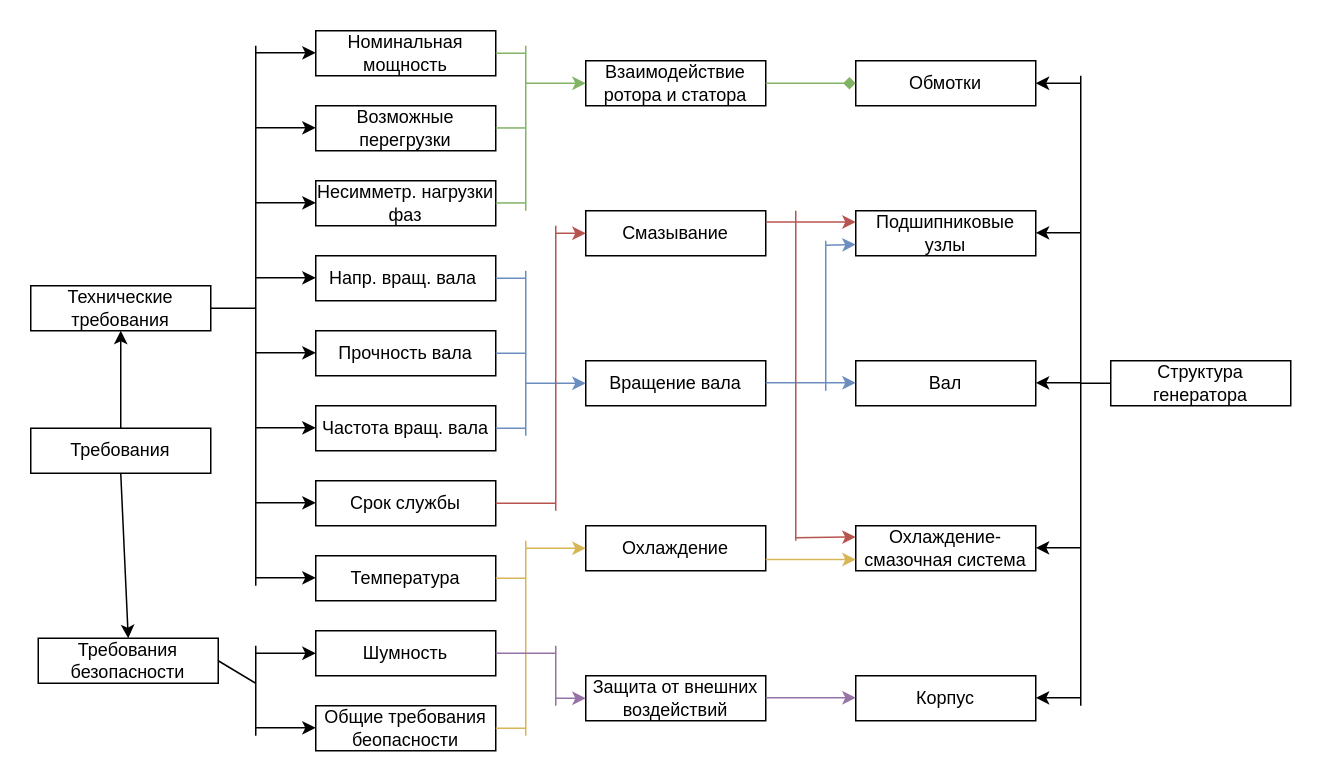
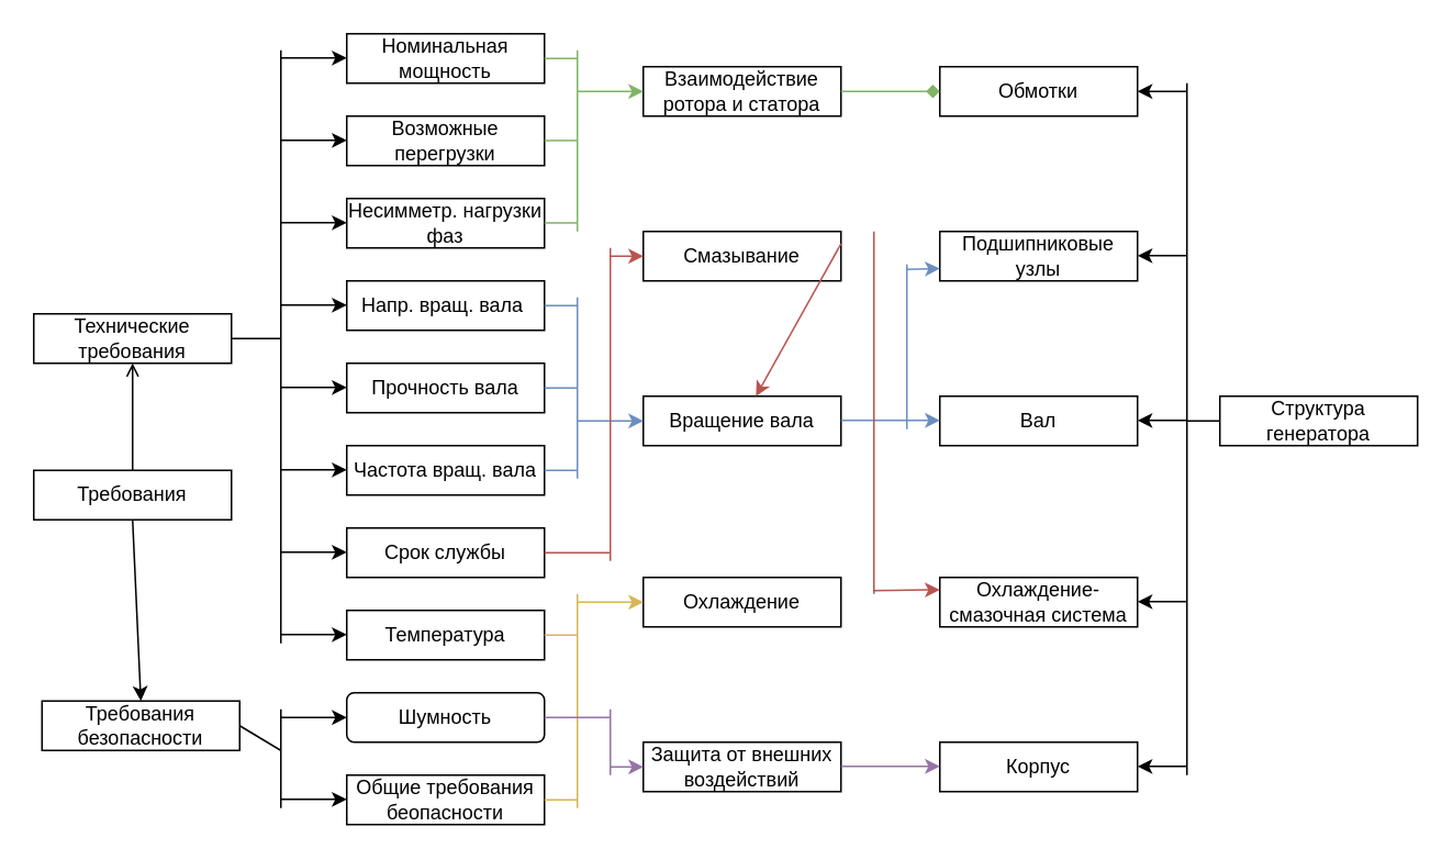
  <mxCell id="0" />
  <mxCell id="1" parent="0" />
  <mxCell id="2" value="Номинальная мощность" style="rounded=0;whiteSpace=wrap;html=1;" vertex="1" parent="1"><mxGeometry x="210" y="20" width="120" height="30" as="geometry" /></mxCell>
  <mxCell id="3" value="Возможные перегрузки" style="rounded=0;whiteSpace=wrap;html=1;" vertex="1" parent="1"><mxGeometry x="210" y="70" width="120" height="30" as="geometry" /></mxCell>
  <mxCell id="4" value="Несимметр. нагрузки фаз" style="rounded=0;whiteSpace=wrap;html=1;" vertex="1" parent="1"><mxGeometry x="210" y="120" width="120" height="30" as="geometry" /></mxCell>
  <mxCell id="5" value="Напр. вращ. вала&amp;nbsp;" style="rounded=0;whiteSpace=wrap;html=1;" vertex="1" parent="1"><mxGeometry x="210" y="170" width="120" height="30" as="geometry" /></mxCell>
  <mxCell id="6" value="Прочность вала" style="rounded=0;whiteSpace=wrap;html=1;" vertex="1" parent="1"><mxGeometry x="210" y="220" width="120" height="30" as="geometry" /></mxCell>
  <mxCell id="7" value="Частота вращ. вала" style="rounded=0;whiteSpace=wrap;html=1;" vertex="1" parent="1"><mxGeometry x="210" y="270" width="120" height="30" as="geometry" /></mxCell>
  <mxCell id="8" value="Срок службы" style="rounded=0;whiteSpace=wrap;html=1;" vertex="1" parent="1"><mxGeometry x="210" y="320" width="120" height="30" as="geometry" /></mxCell>
  <mxCell id="9" value="Температура" style="rounded=0;whiteSpace=wrap;html=1;" vertex="1" parent="1"><mxGeometry x="210" y="370" width="120" height="30" as="geometry" /></mxCell>
- <mxCell id="10" value="Шумность" style="rounded=0;whiteSpace=wrap;html=1;" vertex="1" parent="1"><mxGeometry x="210" y="420" width="120" height="30" as="geometry" /></mxCell>
+ <mxCell id="10" value="Шумность" style="whiteSpace=wrap;html=1;rounded=1;" vertex="1" parent="1"><mxGeometry x="210" y="420" width="120" height="30" as="geometry" /></mxCell>
  <mxCell id="11" value="Общие требования беопасности" style="rounded=0;whiteSpace=wrap;html=1;" vertex="1" parent="1"><mxGeometry x="210" y="470" width="120" height="30" as="geometry" /></mxCell>
  <mxCell id="12" value="Технические требования" style="rounded=0;whiteSpace=wrap;html=1;" vertex="1" parent="1"><mxGeometry x="20" y="190" width="120" height="30" as="geometry" /></mxCell>
  <mxCell id="13" value="Требования безопасности" style="rounded=0;whiteSpace=wrap;html=1;" vertex="1" parent="1"><mxGeometry x="25" y="425" width="120" height="30" as="geometry" /></mxCell>
  <mxCell id="14" value="Требования" style="rounded=0;whiteSpace=wrap;html=1;" vertex="1" parent="1"><mxGeometry x="20" y="285" width="120" height="30" as="geometry" /></mxCell>
- <mxCell id="15" value="" style="endArrow=classic;html=1;exitX=0.5;exitY=0;exitDx=0;exitDy=0;entryX=0.5;entryY=1;entryDx=0;entryDy=0;" edge="1" parent="1" source="14" target="12"><mxGeometry width="50" height="50" relative="1" as="geometry"><mxPoint x="240" y="330" as="sourcePoint" /><mxPoint x="290" y="280" as="targetPoint" /><Array as="points"><mxPoint x="80" y="240" /></Array></mxGeometry></mxCell>
+ <mxCell id="15" value="" style="endArrow=open;html=1;exitX=0.5;exitY=0;exitDx=0;exitDy=0;entryX=0.5;entryY=1;entryDx=0;entryDy=0;" edge="1" parent="1" source="14" target="12"><mxGeometry width="50" height="50" relative="1" as="geometry"><mxPoint x="240" y="330" as="sourcePoint" /><mxPoint x="290" y="280" as="targetPoint" /><Array as="points"><mxPoint x="80" y="240" /></Array></mxGeometry></mxCell>
  <mxCell id="16" value="" style="endArrow=classic;html=1;exitX=0.5;exitY=1;exitDx=0;exitDy=0;entryX=0.5;entryY=0;entryDx=0;entryDy=0;" edge="1" parent="1" source="14" target="13"><mxGeometry width="50" height="50" relative="1" as="geometry"><mxPoint x="240" y="330" as="sourcePoint" /><mxPoint x="290" y="280" as="targetPoint" /></mxGeometry></mxCell>
  <mxCell id="17" value="" style="endArrow=classic;html=1;entryX=0;entryY=0.5;entryDx=0;entryDy=0;" edge="1" parent="1" target="10"><mxGeometry width="50" height="50" relative="1" as="geometry"><mxPoint x="170" y="435" as="sourcePoint" /><mxPoint x="280" y="280" as="targetPoint" /></mxGeometry></mxCell>
  <mxCell id="18" value="" style="endArrow=classic;html=1;entryX=0;entryY=0.5;entryDx=0;entryDy=0;" edge="1" parent="1"><mxGeometry width="50" height="50" relative="1" as="geometry"><mxPoint x="170" y="484.71" as="sourcePoint" /><mxPoint x="210" y="484.71" as="targetPoint" /></mxGeometry></mxCell>
  <mxCell id="19" value="" style="endArrow=none;html=1;exitX=1;exitY=0.5;exitDx=0;exitDy=0;" edge="1" parent="1" source="13"><mxGeometry width="50" height="50" relative="1" as="geometry"><mxPoint x="230" y="440" as="sourcePoint" /><mxPoint x="170" y="455" as="targetPoint" /></mxGeometry></mxCell>
  <mxCell id="20" value="" style="endArrow=none;html=1;" edge="1" parent="1"><mxGeometry width="50" height="50" relative="1" as="geometry"><mxPoint x="170" y="490" as="sourcePoint" /><mxPoint x="170" y="430" as="targetPoint" /></mxGeometry></mxCell>
  <mxCell id="21" value="" style="endArrow=none;html=1;" edge="1" parent="1"><mxGeometry width="50" height="50" relative="1" as="geometry"><mxPoint x="170" y="390" as="sourcePoint" /><mxPoint x="170" y="30" as="targetPoint" /></mxGeometry></mxCell>
  <mxCell id="22" value="" style="endArrow=classic;html=1;entryX=0;entryY=0.5;entryDx=0;entryDy=0;" edge="1" parent="1"><mxGeometry width="50" height="50" relative="1" as="geometry"><mxPoint x="170" y="384.71" as="sourcePoint" /><mxPoint x="210" y="384.71" as="targetPoint" /></mxGeometry></mxCell>
  <mxCell id="23" value="" style="endArrow=classic;html=1;entryX=0;entryY=0.5;entryDx=0;entryDy=0;" edge="1" parent="1"><mxGeometry width="50" height="50" relative="1" as="geometry"><mxPoint x="170" y="334.71" as="sourcePoint" /><mxPoint x="210" y="334.71" as="targetPoint" /></mxGeometry></mxCell>
  <mxCell id="24" value="" style="endArrow=classic;html=1;entryX=0;entryY=0.5;entryDx=0;entryDy=0;" edge="1" parent="1"><mxGeometry width="50" height="50" relative="1" as="geometry"><mxPoint x="170" y="284.71" as="sourcePoint" /><mxPoint x="210" y="284.71" as="targetPoint" /></mxGeometry></mxCell>
  <mxCell id="25" value="" style="endArrow=classic;html=1;entryX=0;entryY=0.5;entryDx=0;entryDy=0;" edge="1" parent="1"><mxGeometry width="50" height="50" relative="1" as="geometry"><mxPoint x="170" y="234.71" as="sourcePoint" /><mxPoint x="210" y="234.71" as="targetPoint" /></mxGeometry></mxCell>
  <mxCell id="26" value="" style="endArrow=classic;html=1;entryX=0;entryY=0.5;entryDx=0;entryDy=0;" edge="1" parent="1"><mxGeometry width="50" height="50" relative="1" as="geometry"><mxPoint x="170" y="184.71" as="sourcePoint" /><mxPoint x="210" y="184.71" as="targetPoint" /></mxGeometry></mxCell>
  <mxCell id="27" value="" style="endArrow=classic;html=1;entryX=0;entryY=0.5;entryDx=0;entryDy=0;" edge="1" parent="1"><mxGeometry width="50" height="50" relative="1" as="geometry"><mxPoint x="170" y="134.71" as="sourcePoint" /><mxPoint x="210" y="134.71" as="targetPoint" /></mxGeometry></mxCell>
  <mxCell id="28" value="" style="endArrow=classic;html=1;entryX=0;entryY=0.5;entryDx=0;entryDy=0;" edge="1" parent="1"><mxGeometry width="50" height="50" relative="1" as="geometry"><mxPoint x="170" y="84.71" as="sourcePoint" /><mxPoint x="210" y="84.71" as="targetPoint" /></mxGeometry></mxCell>
  <mxCell id="29" value="" style="endArrow=classic;html=1;entryX=0;entryY=0.5;entryDx=0;entryDy=0;" edge="1" parent="1"><mxGeometry width="50" height="50" relative="1" as="geometry"><mxPoint x="170" y="34.71" as="sourcePoint" /><mxPoint x="210" y="34.71" as="targetPoint" /></mxGeometry></mxCell>
  <mxCell id="30" value="" style="endArrow=none;html=1;exitX=1;exitY=0.5;exitDx=0;exitDy=0;" edge="1" parent="1" source="12"><mxGeometry width="50" height="50" relative="1" as="geometry"><mxPoint x="430" y="260" as="sourcePoint" /><mxPoint x="170" y="205" as="targetPoint" /></mxGeometry></mxCell>
  <mxCell id="31" value="Защита от внешних воздействий" style="rounded=0;whiteSpace=wrap;html=1;" vertex="1" parent="1"><mxGeometry x="390" y="450" width="120" height="30" as="geometry" /></mxCell>
  <mxCell id="32" value="Охлаждение" style="rounded=0;whiteSpace=wrap;html=1;" vertex="1" parent="1"><mxGeometry x="390" y="350" width="120" height="30" as="geometry" /></mxCell>
  <mxCell id="33" value="Вращение вала" style="rounded=0;whiteSpace=wrap;html=1;" vertex="1" parent="1"><mxGeometry x="390" y="240" width="120" height="30" as="geometry" /></mxCell>
  <mxCell id="34" value="Взаимодействие ротора и статора" style="rounded=0;whiteSpace=wrap;html=1;" vertex="1" parent="1"><mxGeometry x="390" y="40" width="120" height="30" as="geometry" /></mxCell>
  <mxCell id="35" value="Смазывание" style="rounded=0;whiteSpace=wrap;html=1;" vertex="1" parent="1"><mxGeometry x="390" y="140" width="120" height="30" as="geometry" /></mxCell>
  <mxCell id="36" value="" style="endArrow=none;html=1;exitX=1;exitY=0.5;exitDx=0;exitDy=0;fillColor=#dae8fc;strokeColor=#6c8ebf;" edge="1" parent="1" source="7"><mxGeometry width="50" height="50" relative="1" as="geometry"><mxPoint x="430" y="340" as="sourcePoint" /><mxPoint x="350" y="285" as="targetPoint" /></mxGeometry></mxCell>
  <mxCell id="37" value="" style="endArrow=none;html=1;fillColor=#dae8fc;strokeColor=#6c8ebf;" edge="1" parent="1"><mxGeometry width="50" height="50" relative="1" as="geometry"><mxPoint x="350" y="290" as="sourcePoint" /><mxPoint x="350" y="180" as="targetPoint" /></mxGeometry></mxCell>
  <mxCell id="38" value="" style="endArrow=classic;html=1;entryX=0;entryY=0.5;entryDx=0;entryDy=0;fillColor=#dae8fc;strokeColor=#6c8ebf;" edge="1" parent="1" target="33"><mxGeometry width="50" height="50" relative="1" as="geometry"><mxPoint x="350" y="255" as="sourcePoint" /><mxPoint x="450" y="170" as="targetPoint" /></mxGeometry></mxCell>
  <mxCell id="39" value="" style="endArrow=none;html=1;exitX=1;exitY=0.5;exitDx=0;exitDy=0;fillColor=#dae8fc;strokeColor=#6c8ebf;" edge="1" parent="1" source="6"><mxGeometry width="50" height="50" relative="1" as="geometry"><mxPoint x="400" y="220" as="sourcePoint" /><mxPoint x="350" y="235" as="targetPoint" /></mxGeometry></mxCell>
  <mxCell id="40" value="" style="endArrow=none;html=1;exitX=1;exitY=0.5;exitDx=0;exitDy=0;fillColor=#dae8fc;strokeColor=#6c8ebf;" edge="1" parent="1" source="5"><mxGeometry width="50" height="50" relative="1" as="geometry"><mxPoint x="400" y="220" as="sourcePoint" /><mxPoint x="350" y="185" as="targetPoint" /></mxGeometry></mxCell>
  <mxCell id="41" value="" style="endArrow=classic;html=1;entryX=0;entryY=0.5;entryDx=0;entryDy=0;fillColor=#fff2cc;strokeColor=#d6b656;" edge="1" parent="1" target="32"><mxGeometry width="50" height="50" relative="1" as="geometry"><mxPoint x="350" y="365" as="sourcePoint" /><mxPoint x="410" y="280" as="targetPoint" /></mxGeometry></mxCell>
  <mxCell id="42" value="" style="endArrow=none;html=1;fillColor=#fff2cc;strokeColor=#d6b656;" edge="1" parent="1"><mxGeometry width="50" height="50" relative="1" as="geometry"><mxPoint x="350" y="360" as="sourcePoint" /><mxPoint x="350" y="490" as="targetPoint" /></mxGeometry></mxCell>
  <mxCell id="43" value="" style="endArrow=none;html=1;exitX=1;exitY=0.5;exitDx=0;exitDy=0;fillColor=#fff2cc;strokeColor=#d6b656;" edge="1" parent="1" source="9"><mxGeometry width="50" height="50" relative="1" as="geometry"><mxPoint x="360" y="260" as="sourcePoint" /><mxPoint x="350" y="385" as="targetPoint" /></mxGeometry></mxCell>
  <mxCell id="44" value="" style="endArrow=none;html=1;exitX=1;exitY=0.5;exitDx=0;exitDy=0;fillColor=#fff2cc;strokeColor=#d6b656;" edge="1" parent="1" source="11"><mxGeometry width="50" height="50" relative="1" as="geometry"><mxPoint x="360" y="330" as="sourcePoint" /><mxPoint x="350" y="485" as="targetPoint" /></mxGeometry></mxCell>
  <mxCell id="45" value="" style="endArrow=none;html=1;exitX=1;exitY=0.5;exitDx=0;exitDy=0;fillColor=#f8cecc;strokeColor=#b85450;" edge="1" parent="1" source="8"><mxGeometry width="50" height="50" relative="1" as="geometry"><mxPoint x="360" y="330" as="sourcePoint" /><mxPoint x="370" y="335" as="targetPoint" /></mxGeometry></mxCell>
  <mxCell id="46" value="" style="endArrow=none;html=1;fillColor=#f8cecc;strokeColor=#b85450;" edge="1" parent="1"><mxGeometry width="50" height="50" relative="1" as="geometry"><mxPoint x="370" y="150" as="sourcePoint" /><mxPoint x="370" y="340" as="targetPoint" /></mxGeometry></mxCell>
  <mxCell id="47" value="" style="endArrow=classic;html=1;entryX=0;entryY=0.5;entryDx=0;entryDy=0;fillColor=#e1d5e7;strokeColor=#9673a6;" edge="1" parent="1" target="31"><mxGeometry width="50" height="50" relative="1" as="geometry"><mxPoint x="370" y="465" as="sourcePoint" /><mxPoint x="410" y="280" as="targetPoint" /></mxGeometry></mxCell>
  <mxCell id="48" value="" style="endArrow=none;html=1;exitX=1;exitY=0.5;exitDx=0;exitDy=0;fillColor=#d5e8d4;strokeColor=#82b366;" edge="1" parent="1" source="2"><mxGeometry width="50" height="50" relative="1" as="geometry"><mxPoint x="300" y="230" as="sourcePoint" /><mxPoint x="350" y="35" as="targetPoint" /></mxGeometry></mxCell>
  <mxCell id="49" value="" style="endArrow=classic;html=1;fillColor=#f8cecc;strokeColor=#b85450;" edge="1" parent="1"><mxGeometry width="50" height="50" relative="1" as="geometry"><mxPoint x="370" y="155" as="sourcePoint" /><mxPoint x="390" y="155" as="targetPoint" /></mxGeometry></mxCell>
  <mxCell id="50" value="" style="endArrow=none;html=1;exitX=1;exitY=0.5;exitDx=0;exitDy=0;fillColor=#e1d5e7;strokeColor=#9673a6;" edge="1" parent="1" source="10"><mxGeometry width="50" height="50" relative="1" as="geometry"><mxPoint x="240" y="350" as="sourcePoint" /><mxPoint x="370" y="435" as="targetPoint" /></mxGeometry></mxCell>
  <mxCell id="51" value="" style="endArrow=none;html=1;fillColor=#e1d5e7;strokeColor=#9673a6;" edge="1" parent="1"><mxGeometry width="50" height="50" relative="1" as="geometry"><mxPoint x="370" y="470" as="sourcePoint" /><mxPoint x="370" y="430" as="targetPoint" /></mxGeometry></mxCell>
  <mxCell id="52" value="" style="endArrow=none;html=1;exitX=1;exitY=0.5;exitDx=0;exitDy=0;fillColor=#d5e8d4;strokeColor=#82b366;" edge="1" parent="1"><mxGeometry width="50" height="50" relative="1" as="geometry"><mxPoint x="330" y="84.8" as="sourcePoint" /><mxPoint x="350" y="84.8" as="targetPoint" /></mxGeometry></mxCell>
  <mxCell id="53" value="" style="endArrow=none;html=1;exitX=1;exitY=0.5;exitDx=0;exitDy=0;fillColor=#d5e8d4;strokeColor=#82b366;" edge="1" parent="1"><mxGeometry width="50" height="50" relative="1" as="geometry"><mxPoint x="330" y="134.8" as="sourcePoint" /><mxPoint x="350" y="134.8" as="targetPoint" /></mxGeometry></mxCell>
  <mxCell id="54" value="" style="endArrow=none;html=1;fillColor=#d5e8d4;strokeColor=#82b366;" edge="1" parent="1"><mxGeometry width="50" height="50" relative="1" as="geometry"><mxPoint x="350" y="140" as="sourcePoint" /><mxPoint x="350" y="30" as="targetPoint" /></mxGeometry></mxCell>
  <mxCell id="55" value="" style="endArrow=classic;html=1;entryX=0;entryY=0.5;entryDx=0;entryDy=0;fillColor=#d5e8d4;strokeColor=#82b366;" edge="1" parent="1" target="34"><mxGeometry width="50" height="50" relative="1" as="geometry"><mxPoint x="350" y="55" as="sourcePoint" /><mxPoint x="510" y="110" as="targetPoint" /></mxGeometry></mxCell>
  <mxCell id="56" value="Корпус" style="rounded=0;whiteSpace=wrap;html=1;" vertex="1" parent="1"><mxGeometry x="570" y="450" width="120" height="30" as="geometry" /></mxCell>
  <mxCell id="57" value="Подшипниковые узлы" style="rounded=0;whiteSpace=wrap;html=1;" vertex="1" parent="1"><mxGeometry x="570" y="140" width="120" height="30" as="geometry" /></mxCell>
  <mxCell id="58" value="Обмотки" style="rounded=0;whiteSpace=wrap;html=1;" vertex="1" parent="1"><mxGeometry x="570" y="40" width="120" height="30" as="geometry" /></mxCell>
  <mxCell id="59" value="Охлаждение-смазочная система" style="rounded=0;whiteSpace=wrap;html=1;" vertex="1" parent="1"><mxGeometry x="570" y="350" width="120" height="30" as="geometry" /></mxCell>
  <mxCell id="60" value="Структура генератора" style="rounded=0;whiteSpace=wrap;html=1;" vertex="1" parent="1"><mxGeometry x="740" y="240" width="120" height="30" as="geometry" /></mxCell>
  <mxCell id="61" value="Вал" style="rounded=0;whiteSpace=wrap;html=1;" vertex="1" parent="1"><mxGeometry x="570" y="240" width="120" height="30" as="geometry" /></mxCell>
  <mxCell id="62" value="" style="endArrow=diamond;html=1;exitX=1;exitY=0.5;exitDx=0;exitDy=0;entryX=0;entryY=0.5;entryDx=0;entryDy=0;fillColor=#d5e8d4;strokeColor=#82b366;" edge="1" parent="1" source="34" target="58"><mxGeometry width="50" height="50" relative="1" as="geometry"><mxPoint x="460" y="290" as="sourcePoint" /><mxPoint x="510" y="240" as="targetPoint" /></mxGeometry></mxCell>
  <mxCell id="63" value="" style="endArrow=classic;html=1;exitX=1;exitY=0.5;exitDx=0;exitDy=0;entryX=0;entryY=0.5;entryDx=0;entryDy=0;fillColor=#dae8fc;strokeColor=#6c8ebf;" edge="1" parent="1"><mxGeometry width="50" height="50" relative="1" as="geometry"><mxPoint x="510" y="254.66" as="sourcePoint" /><mxPoint x="570" y="254.66" as="targetPoint" /></mxGeometry></mxCell>
  <mxCell id="64" value="" style="endArrow=classic;html=1;exitX=1;exitY=0.5;exitDx=0;exitDy=0;entryX=0;entryY=0.5;entryDx=0;entryDy=0;fillColor=#e1d5e7;strokeColor=#9673a6;" edge="1" parent="1"><mxGeometry width="50" height="50" relative="1" as="geometry"><mxPoint x="510" y="464.66" as="sourcePoint" /><mxPoint x="570" y="464.66" as="targetPoint" /></mxGeometry></mxCell>
  <mxCell id="65" value="" style="endArrow=none;html=1;fillColor=#dae8fc;strokeColor=#6c8ebf;" edge="1" parent="1"><mxGeometry width="50" height="50" relative="1" as="geometry"><mxPoint x="550" y="260" as="sourcePoint" /><mxPoint x="550" y="160" as="targetPoint" /></mxGeometry></mxCell>
  <mxCell id="66" value="" style="endArrow=classic;html=1;entryX=0;entryY=0.75;entryDx=0;entryDy=0;fillColor=#dae8fc;strokeColor=#6c8ebf;" edge="1" parent="1" target="57"><mxGeometry width="50" height="50" relative="1" as="geometry"><mxPoint x="550" y="163" as="sourcePoint" /><mxPoint x="510" y="240" as="targetPoint" /></mxGeometry></mxCell>
- <mxCell id="67" value="" style="endArrow=classic;html=1;exitX=1;exitY=0.25;exitDx=0;exitDy=0;entryX=0;entryY=0.25;entryDx=0;entryDy=0;fillColor=#f8cecc;strokeColor=#b85450;" edge="1" parent="1" source="35" target="57"><mxGeometry width="50" height="50" relative="1" as="geometry"><mxPoint x="460" y="290" as="sourcePoint" /><mxPoint x="510" y="240" as="targetPoint" /></mxGeometry></mxCell>
+ <mxCell id="67" value="" style="endArrow=classic;html=1;exitX=1;exitY=0.25;exitDx=0;exitDy=0;fillColor=#f8cecc;strokeColor=#b85450;" edge="1" parent="1" source="35" target="33"><mxGeometry width="50" height="50" relative="1" as="geometry"><mxPoint x="460" y="290" as="sourcePoint" /><mxPoint x="510" y="240" as="targetPoint" /></mxGeometry></mxCell>
  <mxCell id="68" value="" style="endArrow=none;html=1;" edge="1" parent="1"><mxGeometry width="50" height="50" relative="1" as="geometry"><mxPoint x="720" y="470" as="sourcePoint" /><mxPoint x="720" y="50" as="targetPoint" /></mxGeometry></mxCell>
  <mxCell id="69" value="" style="endArrow=classic;html=1;entryX=1;entryY=0.5;entryDx=0;entryDy=0;" edge="1" parent="1" target="58"><mxGeometry width="50" height="50" relative="1" as="geometry"><mxPoint x="720" y="55" as="sourcePoint" /><mxPoint x="510" y="240" as="targetPoint" /></mxGeometry></mxCell>
  <mxCell id="70" value="" style="endArrow=classic;html=1;entryX=1;entryY=0.5;entryDx=0;entryDy=0;" edge="1" parent="1"><mxGeometry width="50" height="50" relative="1" as="geometry"><mxPoint x="720" y="154.71" as="sourcePoint" /><mxPoint x="690" y="154.71" as="targetPoint" /></mxGeometry></mxCell>
  <mxCell id="71" value="" style="endArrow=classic;html=1;entryX=1;entryY=0.5;entryDx=0;entryDy=0;" edge="1" parent="1"><mxGeometry width="50" height="50" relative="1" as="geometry"><mxPoint x="720" y="254.71" as="sourcePoint" /><mxPoint x="690" y="254.71" as="targetPoint" /></mxGeometry></mxCell>
  <mxCell id="72" value="" style="endArrow=classic;html=1;entryX=1;entryY=0.5;entryDx=0;entryDy=0;" edge="1" parent="1"><mxGeometry width="50" height="50" relative="1" as="geometry"><mxPoint x="720" y="364.71" as="sourcePoint" /><mxPoint x="690" y="364.71" as="targetPoint" /></mxGeometry></mxCell>
  <mxCell id="73" value="" style="endArrow=classic;html=1;entryX=1;entryY=0.5;entryDx=0;entryDy=0;" edge="1" parent="1"><mxGeometry width="50" height="50" relative="1" as="geometry"><mxPoint x="720" y="464.71" as="sourcePoint" /><mxPoint x="690" y="464.71" as="targetPoint" /></mxGeometry></mxCell>
  <mxCell id="74" value="" style="endArrow=none;html=1;entryX=0;entryY=0.5;entryDx=0;entryDy=0;" edge="1" parent="1" target="60"><mxGeometry width="50" height="50" relative="1" as="geometry"><mxPoint x="720" y="255" as="sourcePoint" /><mxPoint x="700" y="280" as="targetPoint" /></mxGeometry></mxCell>
- <mxCell id="75" value="" style="endArrow=classic;html=1;entryX=0;entryY=0.75;entryDx=0;entryDy=0;exitX=1;exitY=0.75;exitDx=0;exitDy=0;fillColor=#fff2cc;strokeColor=#d6b656;" edge="1" parent="1" source="32" target="59"><mxGeometry width="50" height="50" relative="1" as="geometry"><mxPoint x="410" y="270" as="sourcePoint" /><mxPoint x="460" y="220" as="targetPoint" /></mxGeometry></mxCell>
  <mxCell id="76" value="" style="endArrow=none;html=1;fillColor=#f8cecc;strokeColor=#b85450;" edge="1" parent="1"><mxGeometry width="50" height="50" relative="1" as="geometry"><mxPoint x="530" y="360" as="sourcePoint" /><mxPoint x="530" y="140" as="targetPoint" /></mxGeometry></mxCell>
  <mxCell id="77" value="" style="endArrow=classic;html=1;entryX=0;entryY=0.25;entryDx=0;entryDy=0;fillColor=#f8cecc;strokeColor=#b85450;" edge="1" parent="1" target="59"><mxGeometry width="50" height="50" relative="1" as="geometry"><mxPoint x="530" y="358" as="sourcePoint" /><mxPoint x="460" y="220" as="targetPoint" /></mxGeometry></mxCell>
